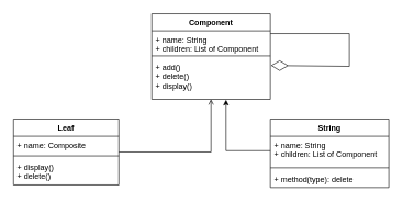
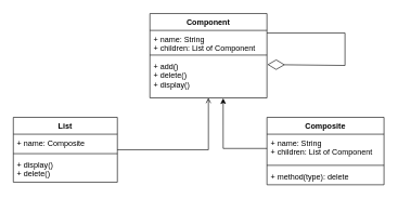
  <mxCell id="0" />
  <mxCell id="1" parent="0" />
  <mxCell id="2" value="Component" style="swimlane;fontStyle=1;align=center;verticalAlign=top;childLayout=stackLayout;horizontal=1;startSize=26;horizontalStack=0;resizeParent=1;resizeParentMax=0;resizeLast=0;collapsible=1;marginBottom=0;" vertex="1" parent="1"><mxGeometry x="230" y="20" width="180" height="130" as="geometry" /></mxCell>
  <mxCell id="3" value="+ name: String&#10;+ children: List of Component" style="text;strokeColor=none;fillColor=none;align=left;verticalAlign=top;spacingLeft=4;spacingRight=4;overflow=hidden;rotatable=0;points=[[0,0.5],[1,0.5]];portConstraint=eastwest;" vertex="1" parent="2"><mxGeometry y="26" width="180" height="34" as="geometry" /></mxCell>
  <mxCell id="4" value="" style="line;strokeWidth=1;fillColor=none;align=left;verticalAlign=middle;spacingTop=-1;spacingLeft=3;spacingRight=3;rotatable=0;labelPosition=right;points=[];portConstraint=eastwest;strokeColor=inherit;" vertex="1" parent="2"><mxGeometry y="60" width="180" height="8" as="geometry" /></mxCell>
  <mxCell id="5" value="+ add()&#10;+ delete()&#10;+ display()" style="text;strokeColor=none;fillColor=none;align=left;verticalAlign=top;spacingLeft=4;spacingRight=4;overflow=hidden;rotatable=0;points=[[0,0.5],[1,0.5]];portConstraint=eastwest;" vertex="1" parent="2"><mxGeometry y="68" width="180" height="62" as="geometry" /></mxCell>
  <mxCell id="6" style="edgeStyle=orthogonalEdgeStyle;rounded=0;orthogonalLoop=1;jettySize=auto;html=1;endArrow=open;" edge="1" parent="1" source="7" target="2"><mxGeometry relative="1" as="geometry" /></mxCell>
- <mxCell id="7" value="Leaf" style="swimlane;fontStyle=1;align=center;verticalAlign=top;childLayout=stackLayout;horizontal=1;startSize=26;horizontalStack=0;resizeParent=1;resizeParentMax=0;resizeLast=0;collapsible=1;marginBottom=0;" vertex="1" parent="1"><mxGeometry x="20" y="180" width="160" height="100" as="geometry" /></mxCell>
+ <mxCell id="7" value="List" style="swimlane;fontStyle=1;align=center;verticalAlign=top;childLayout=stackLayout;horizontal=1;startSize=26;horizontalStack=0;resizeParent=1;resizeParentMax=0;resizeLast=0;collapsible=1;marginBottom=0;" vertex="1" parent="1"><mxGeometry x="20" y="180" width="160" height="100" as="geometry" /></mxCell>
  <mxCell id="8" value="+ name: Composite&#10;" style="text;strokeColor=none;fillColor=none;align=left;verticalAlign=top;spacingLeft=4;spacingRight=4;overflow=hidden;rotatable=0;points=[[0,0.5],[1,0.5]];portConstraint=eastwest;" vertex="1" parent="7"><mxGeometry y="26" width="160" height="26" as="geometry" /></mxCell>
  <mxCell id="9" value="" style="line;strokeWidth=1;fillColor=none;align=left;verticalAlign=middle;spacingTop=-1;spacingLeft=3;spacingRight=3;rotatable=0;labelPosition=right;points=[];portConstraint=eastwest;strokeColor=inherit;" vertex="1" parent="7"><mxGeometry y="52" width="160" height="8" as="geometry" /></mxCell>
  <mxCell id="10" value="+ display()&#10;+ delete()" style="text;strokeColor=none;fillColor=none;align=left;verticalAlign=top;spacingLeft=4;spacingRight=4;overflow=hidden;rotatable=0;points=[[0,0.5],[1,0.5]];portConstraint=eastwest;" vertex="1" parent="7"><mxGeometry y="60" width="160" height="40" as="geometry" /></mxCell>
- <mxCell id="11" value="String" style="swimlane;fontStyle=1;align=center;verticalAlign=top;childLayout=stackLayout;horizontal=1;startSize=26;horizontalStack=0;resizeParent=1;resizeParentMax=0;resizeLast=0;collapsible=1;marginBottom=0;" vertex="1" parent="1"><mxGeometry x="410" y="180" width="180" height="104" as="geometry" /></mxCell>
+ <mxCell id="11" value="Composite" style="swimlane;fontStyle=1;align=center;verticalAlign=top;childLayout=stackLayout;horizontal=1;startSize=26;horizontalStack=0;resizeParent=1;resizeParentMax=0;resizeLast=0;collapsible=1;marginBottom=0;" vertex="1" parent="1"><mxGeometry x="410" y="180" width="180" height="104" as="geometry" /></mxCell>
  <mxCell id="12" value="+ name: String&#10;+ children: List of Component" style="text;strokeColor=none;fillColor=none;align=left;verticalAlign=top;spacingLeft=4;spacingRight=4;overflow=hidden;rotatable=0;points=[[0,0.5],[1,0.5]];portConstraint=eastwest;" vertex="1" parent="11"><mxGeometry y="26" width="180" height="44" as="geometry" /></mxCell>
  <mxCell id="13" value="" style="line;strokeWidth=1;fillColor=none;align=left;verticalAlign=middle;spacingTop=-1;spacingLeft=3;spacingRight=3;rotatable=0;labelPosition=right;points=[];portConstraint=eastwest;strokeColor=inherit;" vertex="1" parent="11"><mxGeometry y="70" width="180" height="8" as="geometry" /></mxCell>
  <mxCell id="14" value="+ method(type): delete" style="text;strokeColor=none;fillColor=none;align=left;verticalAlign=top;spacingLeft=4;spacingRight=4;overflow=hidden;rotatable=0;points=[[0,0.5],[1,0.5]];portConstraint=eastwest;" vertex="1" parent="11"><mxGeometry y="78" width="180" height="26" as="geometry" /></mxCell>
  <mxCell id="15" style="edgeStyle=orthogonalEdgeStyle;rounded=0;orthogonalLoop=1;jettySize=auto;html=1;entryX=0.626;entryY=1.011;entryDx=0;entryDy=0;entryPerimeter=0;" edge="1" parent="1" source="12" target="5"><mxGeometry relative="1" as="geometry" /></mxCell>
  <mxCell id="16" value="" style="endArrow=diamondThin;endFill=0;endSize=24;html=1;rounded=0;entryX=1.004;entryY=0.172;entryDx=0;entryDy=0;entryPerimeter=0;" edge="1" parent="1" target="5"><mxGeometry width="160" relative="1" as="geometry"><mxPoint x="410" y="50" as="sourcePoint" /><mxPoint x="570" y="110" as="targetPoint" /><Array as="points"><mxPoint x="530" y="50" /><mxPoint x="530" y="100" /></Array></mxGeometry></mxCell>
